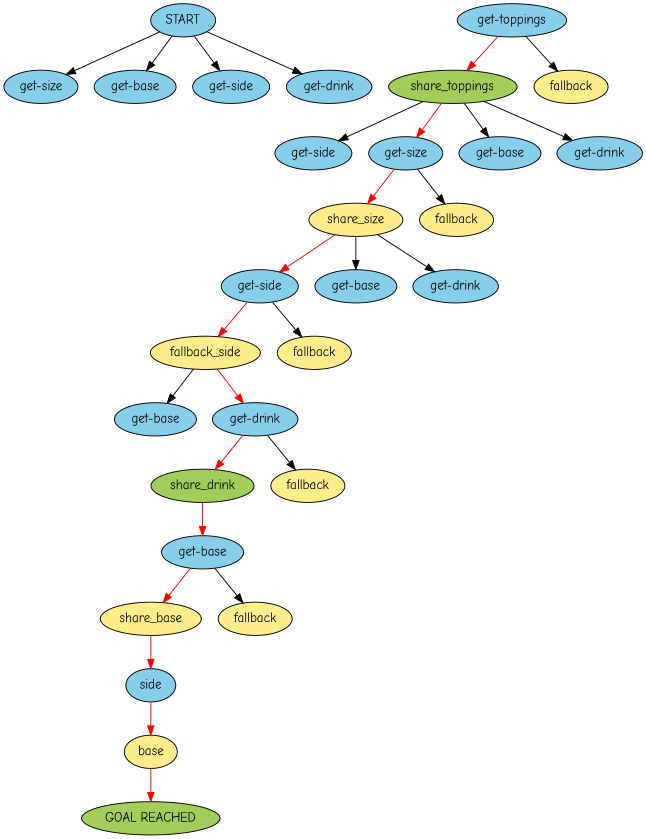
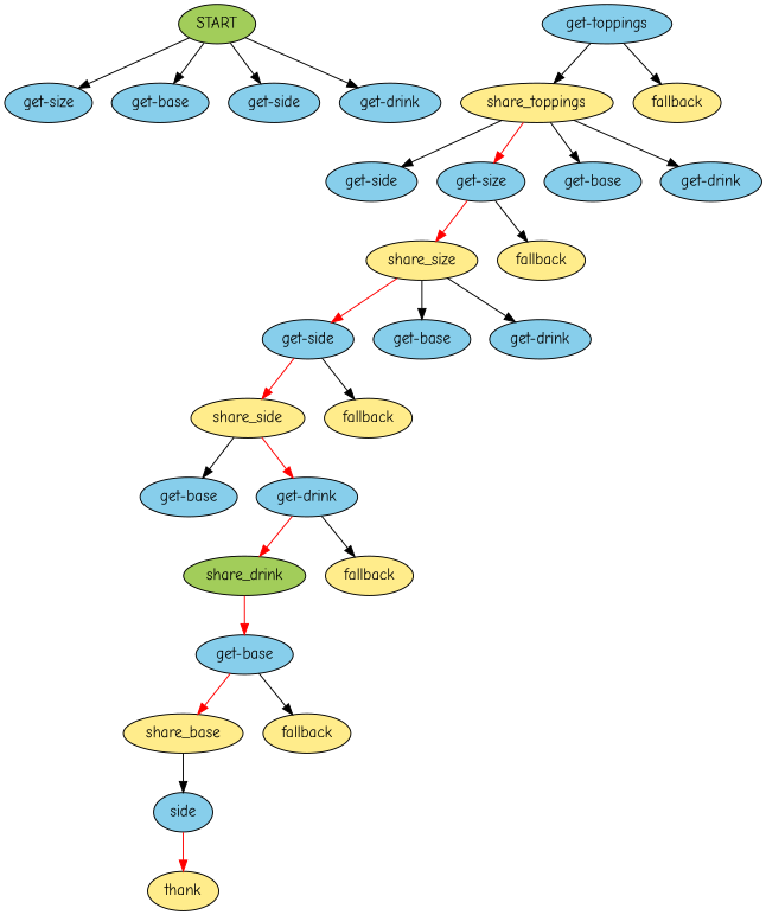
  digraph {
    fontname="Comic Neue"
    node [fillcolor=skyblue fontname="Comic Neue" style=filled]
    edge [color=black fontname="Comic Neue"]
-   n1 [label=START]
+   n1 [fillcolor=darkolivegreen3 label=START]
    n2 [label="get-size"]
    n3 [label="get-base"]
    n4 [label="get-side"]
    n5 [label="get-drink"]
    n6 [label="get-toppings"]
-   n7 [fillcolor=darkolivegreen3 label=share_toppings]
+   n7 [fillcolor=lightgoldenrod1 label=share_toppings]
    n8 [fillcolor=lightgoldenrod1 label=fallback]
    n9 [label="get-side"]
    n10 [label="get-size"]
    n11 [label="get-base"]
    n12 [label="get-drink"]
    n13 [fillcolor=lightgoldenrod1 label=share_size]
    n14 [fillcolor=lightgoldenrod1 label=fallback]
    n15 [label="get-side"]
    n16 [label="get-base"]
    n17 [label="get-drink"]
-   n18 [fillcolor=lightgoldenrod1 label=fallback_side]
+   n18 [fillcolor=lightgoldenrod1 label=share_side]
    n19 [fillcolor=lightgoldenrod1 label=fallback]
    n20 [label="get-base"]
    n21 [label="get-drink"]
    n22 [fillcolor=darkolivegreen3 label=share_drink]
    n23 [fillcolor=lightgoldenrod1 label=fallback]
    n24 [label="get-base"]
    n25 [fillcolor=lightgoldenrod1 label=share_base]
    n26 [fillcolor=lightgoldenrod1 label=fallback]
    n27 [label=side]
-   n28 [fillcolor=lightgoldenrod1 label=base]
-   n29 [fillcolor=darkolivegreen3 label="GOAL REACHED"]
+   n28 [fillcolor=lightgoldenrod1 label=thank]
    n1 -> n2
    n1 -> n3
    n1 -> n4
    n1 -> n5
-   n6 -> n7 [color=red]
+   n6 -> n7
    n6 -> n8
    n7 -> n9
    n7 -> n10 [color=red]
    n7 -> n11
    n7 -> n12
    n10 -> n13 [color=red]
    n10 -> n14
    n13 -> n15 [color=red]
    n13 -> n16
    n13 -> n17
    n15 -> n18 [color=red]
    n15 -> n19
    n18 -> n20
    n18 -> n21 [color=red]
    n21 -> n22 [color=red]
    n21 -> n23
    n22 -> n24 [color=red]
    n24 -> n25 [color=red]
    n24 -> n26
-   n25 -> n27 [color=red]
+   n25 -> n27
    n27 -> n28 [color=red]
-   n28 -> n29 [color=red]
  }
